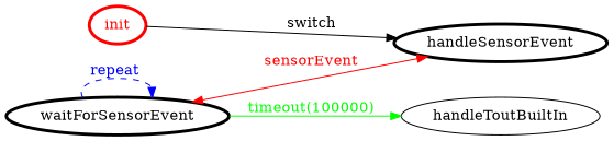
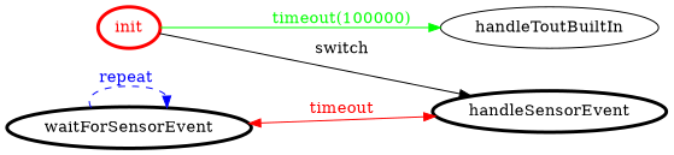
  digraph {
    rankdir=LR
    node [color=black fontcolor=black penwidth=3]
    init [color=red fontcolor=red]
    handleSensorEvent
    waitForSensorEvent
    handleToutBuiltIn [color="" fontcolor="" penwidth=""]
    init -> handleSensorEvent [color=black fontcolor=black label=switch]
-   waitForSensorEvent -> handleSensorEvent [color=red dir=both fontcolor=red label=sensorEvent]
+   waitForSensorEvent -> handleSensorEvent [color=red dir=both fontcolor=red label=timeout]
    waitForSensorEvent -> waitForSensorEvent [color=blue fontcolor=blue label="repeat " style=dashed]
-   waitForSensorEvent -> handleToutBuiltIn [color=green fontcolor=green label="timeout(100000)"]
+   init -> handleToutBuiltIn [color=green fontcolor=green label="timeout(100000)"]
  }
